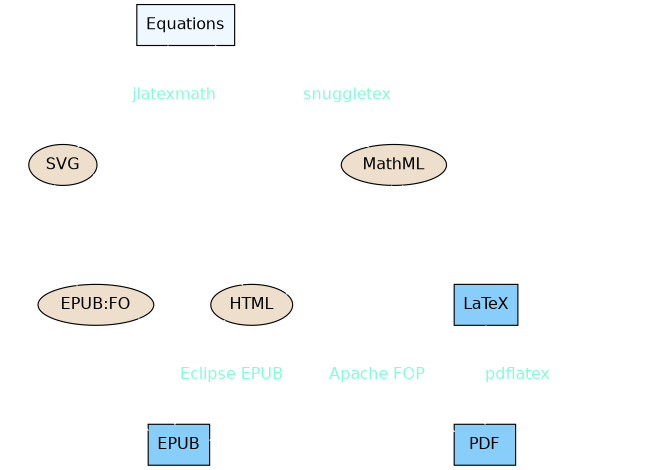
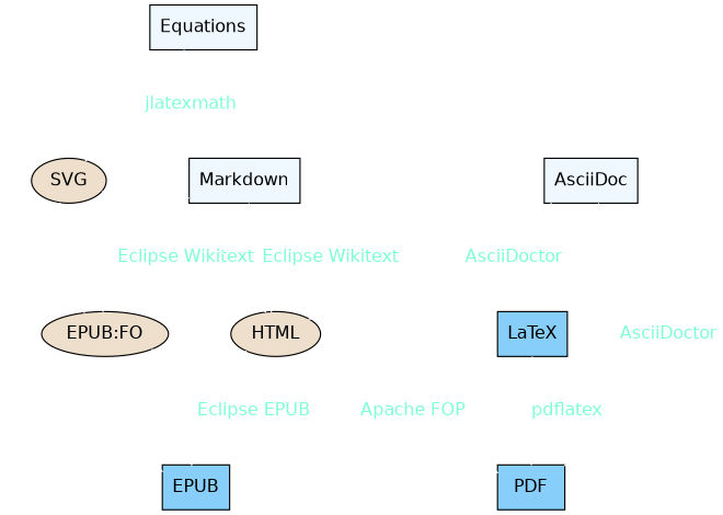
  digraph {
    fontname=helvetica
    ranksep=1
    node [fillcolor=antiquewhite2 fontname=helvetica style=filled shape=box]
    edge [color=white fontcolor=aquamarine fontname=helvetica]
    HTML [shape=""]
+   Markdown [fillcolor=aliceblue]
    n3 [label="EPUB:FO" shape=""]
    EPUB [fillcolor=lightskyblue]
    PDF [fillcolor=lightskyblue]
    SVG [shape=""]
    Equations [fillcolor=aliceblue]
-   MathML [shape=""]
    LaTeX [fillcolor=lightskyblue]
+   AsciiDoc [fillcolor=aliceblue]
    HTML -> EPUB [label="Eclipse EPUB"]
+   Markdown -> HTML [label="Eclipse Wikitext"]
+   Markdown -> n3 [label="Eclipse Wikitext"]
    n3 -> PDF [label="Apache FOP"]
    SVG -> HTML [style=dashed]
    SVG -> n3 [style=dashed]
    SVG -> EPUB [style=dashed]
    Equations -> SVG [label=jlatexmath]
-   Equations -> MathML [label=snuggletex]
-   MathML -> HTML [style=dashed]
-   MathML -> EPUB [style=dashed]
    LaTeX -> PDF [label=pdflatex]
+   AsciiDoc -> HTML [label=AsciiDoctor]
+   AsciiDoc -> PDF [label=AsciiDoctor]
  }
